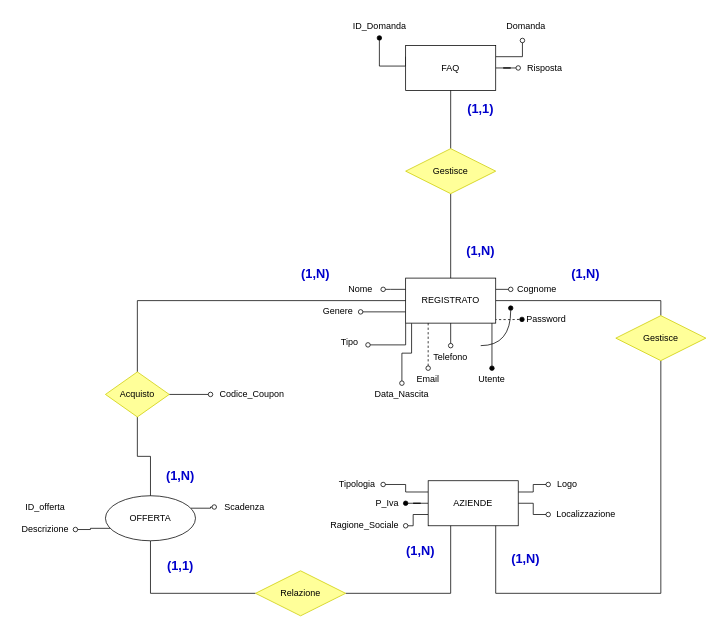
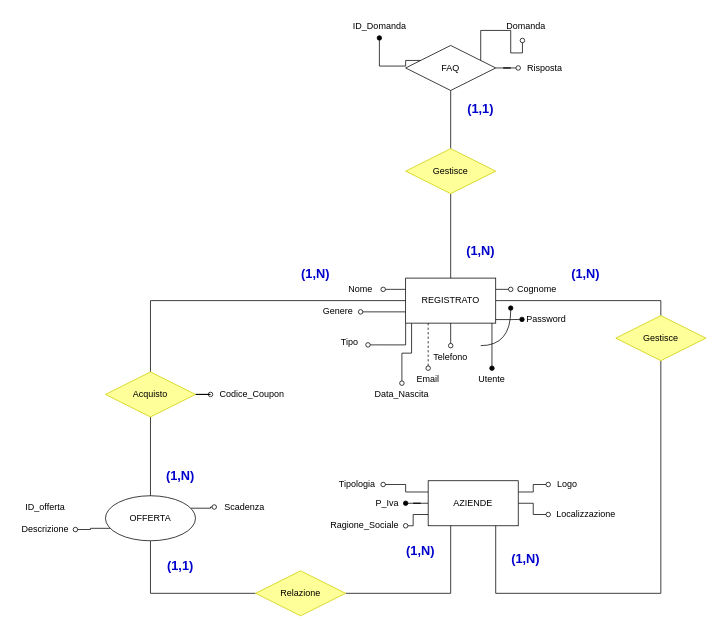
  <mxCell id="0" />
  <mxCell id="1" parent="0" />
- <mxCell id="2" value="" style="edgeStyle=orthogonalEdgeStyle;rounded=0;orthogonalLoop=1;jettySize=auto;html=1;endArrow=oval;endFill=1;exitX=0.986;exitY=0.921;exitDx=0;exitDy=0;exitPerimeter=0;dashed=1;" parent="1" source="9" target="20" edge="1"><mxGeometry relative="1" as="geometry" /></mxCell>
+ <mxCell id="2" value="" style="edgeStyle=orthogonalEdgeStyle;rounded=0;orthogonalLoop=1;jettySize=auto;html=1;endArrow=oval;endFill=1;exitX=0.986;exitY=0.921;exitDx=0;exitDy=0;exitPerimeter=0;" parent="1" source="9" target="20" edge="1"><mxGeometry relative="1" as="geometry" /></mxCell>
  <mxCell id="3" value="" style="edgeStyle=orthogonalEdgeStyle;rounded=0;orthogonalLoop=1;jettySize=auto;html=1;endArrow=oval;endFill=0;exitX=0.066;exitY=1.003;exitDx=0;exitDy=0;exitPerimeter=0;" parent="1" source="9" target="16" edge="1"><mxGeometry relative="1" as="geometry" /></mxCell>
  <mxCell id="4" value="" style="edgeStyle=orthogonalEdgeStyle;rounded=0;orthogonalLoop=1;jettySize=auto;html=1;endArrow=oval;endFill=0;exitX=0;exitY=0.75;exitDx=0;exitDy=0;" parent="1" source="9" target="15" edge="1"><mxGeometry relative="1" as="geometry" /></mxCell>
  <mxCell id="5" style="edgeStyle=orthogonalEdgeStyle;rounded=0;orthogonalLoop=1;jettySize=auto;html=1;exitX=0;exitY=0.25;exitDx=0;exitDy=0;entryX=1;entryY=0.5;entryDx=0;entryDy=0;endArrow=oval;endFill=0;" parent="1" source="9" target="13" edge="1"><mxGeometry relative="1" as="geometry"><Array as="points"><mxPoint x="520" y="385" /><mxPoint x="520" y="385" /></Array></mxGeometry></mxCell>
  <mxCell id="6" style="edgeStyle=orthogonalEdgeStyle;rounded=0;orthogonalLoop=1;jettySize=auto;html=1;exitX=1;exitY=0.25;exitDx=0;exitDy=0;entryX=0;entryY=0.5;entryDx=0;entryDy=0;endArrow=oval;endFill=0;" parent="1" source="9" target="14" edge="1"><mxGeometry relative="1" as="geometry" /></mxCell>
  <mxCell id="7" style="edgeStyle=orthogonalEdgeStyle;rounded=0;orthogonalLoop=1;jettySize=auto;html=1;exitX=0;exitY=1;exitDx=0;exitDy=0;entryX=0.996;entryY=0.633;entryDx=0;entryDy=0;entryPerimeter=0;endArrow=oval;endFill=0;" parent="1" source="9" target="59" edge="1"><mxGeometry relative="1" as="geometry" /></mxCell>
  <mxCell id="8" style="edgeStyle=orthogonalEdgeStyle;rounded=0;orthogonalLoop=1;jettySize=auto;html=1;exitX=1;exitY=0.5;exitDx=0;exitDy=0;entryX=0.5;entryY=0;entryDx=0;entryDy=0;endArrow=none;endFill=0;" parent="1" source="9" target="48" edge="1"><mxGeometry relative="1" as="geometry" /></mxCell>
  <mxCell id="9" value="REGISTRATO" style="rounded=0;whiteSpace=wrap;html=1;" parent="1" vertex="1"><mxGeometry x="540" y="370" width="120" height="60" as="geometry" /></mxCell>
  <mxCell id="10" value="" style="endArrow=none;html=1;rounded=0;strokeWidth=1;endFill=0;startArrow=oval;startFill=1;exitX=0.5;exitY=0;exitDx=0;exitDy=0;" parent="1" source="11" edge="1"><mxGeometry width="50" height="50" relative="1" as="geometry"><mxPoint x="485" y="530" as="sourcePoint" /><mxPoint x="655" y="430" as="targetPoint" /></mxGeometry></mxCell>
  <mxCell id="11" value="Utente" style="text;html=1;strokeColor=none;fillColor=none;align=center;verticalAlign=middle;whiteSpace=wrap;rounded=0;" parent="1" vertex="1"><mxGeometry x="630" y="490" width="50" height="30" as="geometry" /></mxCell>
  <mxCell id="12" value="" style="endArrow=none;html=1;rounded=0;startArrow=oval;startFill=0;exitX=0.5;exitY=0;exitDx=0;exitDy=0;" parent="1" source="19" target="9" edge="1"><mxGeometry width="50" height="50" relative="1" as="geometry"><mxPoint x="570" y="460" as="sourcePoint" /><mxPoint x="485" y="480" as="targetPoint" /></mxGeometry></mxCell>
  <mxCell id="13" value="Nome" style="text;html=1;strokeColor=none;fillColor=none;align=center;verticalAlign=middle;whiteSpace=wrap;rounded=0;" parent="1" vertex="1"><mxGeometry x="450" y="370" width="60" height="30" as="geometry" /></mxCell>
  <mxCell id="14" value="Cognome" style="text;html=1;strokeColor=none;fillColor=none;align=center;verticalAlign=middle;whiteSpace=wrap;rounded=0;" parent="1" vertex="1"><mxGeometry x="680" y="370" width="70" height="30" as="geometry" /></mxCell>
  <mxCell id="15" value="Genere" style="text;html=1;strokeColor=none;fillColor=none;align=center;verticalAlign=middle;whiteSpace=wrap;rounded=0;" parent="1" vertex="1"><mxGeometry x="420" y="400" width="60" height="30" as="geometry" /></mxCell>
  <mxCell id="16" value="Data_Nascita" style="text;html=1;strokeColor=none;fillColor=none;align=center;verticalAlign=middle;whiteSpace=wrap;rounded=0;" parent="1" vertex="1"><mxGeometry x="490" y="510" width="90" height="30" as="geometry" /></mxCell>
  <mxCell id="17" style="edgeStyle=orthogonalEdgeStyle;rounded=0;orthogonalLoop=1;jettySize=auto;html=1;exitX=0.5;exitY=0;exitDx=0;exitDy=0;entryX=0.25;entryY=1;entryDx=0;entryDy=0;endArrow=none;endFill=0;startArrow=oval;startFill=0;dashed=1;" parent="1" source="18" target="9" edge="1"><mxGeometry relative="1" as="geometry" /></mxCell>
  <mxCell id="18" value="Email" style="text;html=1;strokeColor=none;fillColor=none;align=center;verticalAlign=middle;whiteSpace=wrap;rounded=0;" parent="1" vertex="1"><mxGeometry x="540" y="490" width="60" height="30" as="geometry" /></mxCell>
  <mxCell id="19" value="Telefono" style="text;html=1;strokeColor=none;fillColor=none;align=center;verticalAlign=middle;whiteSpace=wrap;rounded=0;" parent="1" vertex="1"><mxGeometry x="570" y="460" width="60" height="30" as="geometry" /></mxCell>
  <mxCell id="20" value="Password" style="text;html=1;strokeColor=none;fillColor=none;align=center;verticalAlign=middle;whiteSpace=wrap;rounded=0;" parent="1" vertex="1"><mxGeometry x="695" y="410" width="65" height="30" as="geometry" /></mxCell>
  <mxCell id="21" value="" style="endArrow=oval;html=1;endFill=1;curved=1;" parent="1" edge="1"><mxGeometry width="50" height="50" relative="1" as="geometry"><mxPoint x="640" y="460" as="sourcePoint" /><mxPoint x="680" y="410" as="targetPoint" /><Array as="points"><mxPoint x="680" y="460" /></Array></mxGeometry></mxCell>
  <mxCell id="22" style="edgeStyle=orthogonalEdgeStyle;rounded=0;orthogonalLoop=1;jettySize=auto;html=1;exitX=0;exitY=0.75;exitDx=0;exitDy=0;entryX=1;entryY=0.5;entryDx=0;entryDy=0;endArrow=oval;endFill=0;" parent="1" source="25" target="26" edge="1"><mxGeometry relative="1" as="geometry" /></mxCell>
  <mxCell id="23" style="edgeStyle=orthogonalEdgeStyle;rounded=0;orthogonalLoop=1;jettySize=auto;html=1;exitX=1;exitY=0.25;exitDx=0;exitDy=0;endArrow=oval;endFill=0;" parent="1" source="25" target="28" edge="1"><mxGeometry relative="1" as="geometry" /></mxCell>
  <mxCell id="24" style="edgeStyle=orthogonalEdgeStyle;rounded=0;orthogonalLoop=1;jettySize=auto;html=1;exitX=0.5;exitY=1;exitDx=0;exitDy=0;entryX=0;entryY=0.5;entryDx=0;entryDy=0;endArrow=none;endFill=0;" parent="1" source="25" target="46" edge="1"><mxGeometry relative="1" as="geometry" /></mxCell>
  <mxCell id="25" value="OFFERTA" style="ellipse;whiteSpace=wrap;html=1;" parent="1" vertex="1"><mxGeometry x="140" y="660" width="120" height="60" as="geometry" /></mxCell>
  <mxCell id="26" value="Descrizione" style="text;html=1;strokeColor=none;fillColor=none;align=center;verticalAlign=middle;whiteSpace=wrap;rounded=0;" parent="1" vertex="1"><mxGeometry x="20" y="690" width="80" height="30" as="geometry" /></mxCell>
  <mxCell id="27" value="ID_offerta" style="text;html=1;strokeColor=none;fillColor=none;align=center;verticalAlign=middle;whiteSpace=wrap;rounded=0;" parent="1" vertex="1"><mxGeometry x="25" y="660" width="70" height="30" as="geometry" /></mxCell>
  <mxCell id="28" value="Scadenza" style="text;html=1;align=center;verticalAlign=middle;resizable=0;points=[];autosize=1;strokeColor=none;fillColor=none;" parent="1" vertex="1"><mxGeometry x="285" y="660" width="80" height="30" as="geometry" /></mxCell>
  <mxCell id="29" style="edgeStyle=orthogonalEdgeStyle;rounded=0;orthogonalLoop=1;jettySize=auto;html=1;exitX=0.5;exitY=1;exitDx=0;exitDy=0;entryX=0.5;entryY=0;entryDx=0;entryDy=0;endArrow=none;endFill=0;" parent="1" source="32" target="25" edge="1"><mxGeometry relative="1" as="geometry"><Array as="points" /><mxPoint x="200" y="634.5" as="targetPoint" /></mxGeometry></mxCell>
  <mxCell id="30" style="edgeStyle=orthogonalEdgeStyle;rounded=0;orthogonalLoop=1;jettySize=auto;html=1;exitX=0.5;exitY=0;exitDx=0;exitDy=0;entryX=0;entryY=0.5;entryDx=0;entryDy=0;endArrow=none;endFill=0;" parent="1" source="32" target="9" edge="1"><mxGeometry relative="1" as="geometry"><mxPoint x="200" y="530" as="targetPoint" /></mxGeometry></mxCell>
  <mxCell id="31" style="edgeStyle=orthogonalEdgeStyle;rounded=0;orthogonalLoop=1;jettySize=auto;html=1;exitX=1;exitY=0.5;exitDx=0;exitDy=0;endArrow=oval;endFill=0;" parent="1" source="32" target="33" edge="1"><mxGeometry relative="1" as="geometry" /></mxCell>
- <mxCell id="32" value="Acquisto" style="shape=rhombus;perimeter=rhombusPerimeter;whiteSpace=wrap;html=1;align=center;strokeColor=#CCCC00;fillColor=#FFFF99;" parent="1" vertex="1"><mxGeometry x="140" y="495" width="85" height="60" as="geometry" /></mxCell>
+ <mxCell id="32" value="Acquisto" style="shape=rhombus;perimeter=rhombusPerimeter;whiteSpace=wrap;html=1;align=center;strokeColor=#CCCC00;fillColor=#FFFF99;" parent="1" vertex="1"><mxGeometry x="140" y="495" width="120" height="60" as="geometry" /></mxCell>
  <mxCell id="33" value="Codice_Coupon" style="text;html=1;align=center;verticalAlign=middle;resizable=0;points=[];autosize=1;strokeColor=none;fillColor=none;" parent="1" vertex="1"><mxGeometry x="280" y="510" width="110" height="30" as="geometry" /></mxCell>
  <mxCell id="34" style="edgeStyle=orthogonalEdgeStyle;rounded=0;orthogonalLoop=1;jettySize=auto;html=1;exitX=0;exitY=0.5;exitDx=0;exitDy=0;endArrow=oval;endFill=1;" parent="1" source="39" target="41" edge="1"><mxGeometry relative="1" as="geometry" /></mxCell>
  <mxCell id="35" style="edgeStyle=orthogonalEdgeStyle;rounded=0;orthogonalLoop=1;jettySize=auto;html=1;exitX=0;exitY=0.25;exitDx=0;exitDy=0;endArrow=oval;endFill=0;" parent="1" source="39" target="42" edge="1"><mxGeometry relative="1" as="geometry" /></mxCell>
  <mxCell id="36" style="edgeStyle=orthogonalEdgeStyle;rounded=0;orthogonalLoop=1;jettySize=auto;html=1;exitX=1;exitY=0.25;exitDx=0;exitDy=0;endArrow=oval;endFill=0;" parent="1" source="39" target="43" edge="1"><mxGeometry relative="1" as="geometry" /></mxCell>
  <mxCell id="37" style="edgeStyle=orthogonalEdgeStyle;rounded=0;orthogonalLoop=1;jettySize=auto;html=1;exitX=1;exitY=0.5;exitDx=0;exitDy=0;endArrow=oval;endFill=0;" parent="1" source="39" target="44" edge="1"><mxGeometry relative="1" as="geometry" /></mxCell>
  <mxCell id="38" style="edgeStyle=orthogonalEdgeStyle;rounded=0;orthogonalLoop=1;jettySize=auto;html=1;exitX=0;exitY=0.75;exitDx=0;exitDy=0;endArrow=oval;endFill=0;" parent="1" source="39" target="40" edge="1"><mxGeometry relative="1" as="geometry" /></mxCell>
  <mxCell id="39" value="AZIENDE" style="rounded=0;whiteSpace=wrap;html=1;" parent="1" vertex="1"><mxGeometry x="570" y="640" width="120" height="60" as="geometry" /></mxCell>
  <mxCell id="40" value="Ragione_Sociale" style="text;html=1;align=center;verticalAlign=middle;resizable=0;points=[];autosize=1;strokeColor=none;fillColor=none;" parent="1" vertex="1"><mxGeometry x="430" y="685" width="110" height="30" as="geometry" /></mxCell>
  <mxCell id="41" value="P_Iva" style="text;html=1;align=center;verticalAlign=middle;resizable=0;points=[];autosize=1;strokeColor=none;fillColor=none;" parent="1" vertex="1"><mxGeometry x="490" y="655" width="50" height="30" as="geometry" /></mxCell>
  <mxCell id="42" value="Tipologia" style="text;html=1;align=center;verticalAlign=middle;resizable=0;points=[];autosize=1;strokeColor=none;fillColor=none;" parent="1" vertex="1"><mxGeometry x="440" y="630" width="70" height="30" as="geometry" /></mxCell>
  <mxCell id="43" value="Logo" style="text;html=1;align=center;verticalAlign=middle;resizable=0;points=[];autosize=1;strokeColor=none;fillColor=none;" parent="1" vertex="1"><mxGeometry x="730" y="630" width="50" height="30" as="geometry" /></mxCell>
  <mxCell id="44" value="Localizzazione" style="text;html=1;align=center;verticalAlign=middle;resizable=0;points=[];autosize=1;strokeColor=none;fillColor=none;" parent="1" vertex="1"><mxGeometry x="730" y="670" width="100" height="30" as="geometry" /></mxCell>
  <mxCell id="45" style="edgeStyle=orthogonalEdgeStyle;rounded=0;orthogonalLoop=1;jettySize=auto;html=1;exitX=1;exitY=0.5;exitDx=0;exitDy=0;endArrow=none;endFill=0;" parent="1" source="46" edge="1"><mxGeometry relative="1" as="geometry"><mxPoint x="600" y="700" as="targetPoint" /><Array as="points"><mxPoint x="600" y="790" /><mxPoint x="600" y="700" /></Array></mxGeometry></mxCell>
  <mxCell id="46" value="Relazione" style="shape=rhombus;perimeter=rhombusPerimeter;whiteSpace=wrap;html=1;align=center;strokeColor=#CCCC00;fillColor=#FFFF99;" parent="1" vertex="1"><mxGeometry x="340" y="760" width="120" height="60" as="geometry" /></mxCell>
  <mxCell id="47" style="edgeStyle=orthogonalEdgeStyle;rounded=0;orthogonalLoop=1;jettySize=auto;html=1;exitX=0.5;exitY=1;exitDx=0;exitDy=0;entryX=0.75;entryY=1;entryDx=0;entryDy=0;endArrow=none;endFill=0;" parent="1" source="48" target="39" edge="1"><mxGeometry relative="1" as="geometry"><Array as="points"><mxPoint x="880" y="790" /><mxPoint x="660" y="790" /></Array></mxGeometry></mxCell>
  <mxCell id="48" value="Gestisce" style="shape=rhombus;perimeter=rhombusPerimeter;whiteSpace=wrap;html=1;align=center;strokeColor=#CCCC00;fillColor=#FFFF99;" parent="1" vertex="1"><mxGeometry x="820" y="420" width="120" height="60" as="geometry" /></mxCell>
  <mxCell id="49" style="edgeStyle=orthogonalEdgeStyle;rounded=0;orthogonalLoop=1;jettySize=auto;html=1;exitX=0;exitY=0.25;exitDx=0;exitDy=0;endArrow=oval;endFill=1;" parent="1" source="52" target="58" edge="1"><mxGeometry relative="1" as="geometry"><Array as="points"><mxPoint x="540" y="87.5" /><mxPoint x="505" y="87.5" /></Array></mxGeometry></mxCell>
  <mxCell id="50" style="edgeStyle=orthogonalEdgeStyle;rounded=0;orthogonalLoop=1;jettySize=auto;html=1;exitX=1;exitY=0.25;exitDx=0;exitDy=0;entryX=0.445;entryY=1.113;entryDx=0;entryDy=0;entryPerimeter=0;endArrow=oval;endFill=0;" parent="1" source="52" target="56" edge="1"><mxGeometry relative="1" as="geometry" /></mxCell>
  <mxCell id="51" style="edgeStyle=orthogonalEdgeStyle;rounded=0;orthogonalLoop=1;jettySize=auto;html=1;exitX=1;exitY=0.5;exitDx=0;exitDy=0;endArrow=oval;endFill=0;" parent="1" source="52" target="57" edge="1"><mxGeometry relative="1" as="geometry" /></mxCell>
- <mxCell id="52" value="FAQ" style="whiteSpace=wrap;html=1;" parent="1" vertex="1"><mxGeometry x="540" y="60" width="120" height="60" as="geometry" /></mxCell>
+ <mxCell id="52" value="FAQ" style="rhombus;whiteSpace=wrap;html=1;" parent="1" vertex="1"><mxGeometry x="540" y="60" width="120" height="60" as="geometry" /></mxCell>
  <mxCell id="53" style="edgeStyle=orthogonalEdgeStyle;rounded=0;orthogonalLoop=1;jettySize=auto;html=1;exitX=0.5;exitY=0;exitDx=0;exitDy=0;entryX=0.5;entryY=1;entryDx=0;entryDy=0;endArrow=none;endFill=0;" parent="1" source="55" target="52" edge="1"><mxGeometry relative="1" as="geometry" /></mxCell>
  <mxCell id="54" style="edgeStyle=orthogonalEdgeStyle;rounded=0;orthogonalLoop=1;jettySize=auto;html=1;exitX=0.5;exitY=1;exitDx=0;exitDy=0;entryX=0.5;entryY=0;entryDx=0;entryDy=0;endArrow=none;endFill=0;" parent="1" source="55" target="9" edge="1"><mxGeometry relative="1" as="geometry"><Array as="points"><mxPoint x="600" y="258" /></Array></mxGeometry></mxCell>
  <mxCell id="55" value="Gestisce" style="shape=rhombus;perimeter=rhombusPerimeter;whiteSpace=wrap;html=1;align=center;strokeColor=#CCCC00;fillColor=#FFFF99;" parent="1" vertex="1"><mxGeometry x="540" y="197.5" width="120" height="60" as="geometry" /></mxCell>
  <mxCell id="56" value="Domanda" style="text;html=1;align=center;verticalAlign=middle;resizable=0;points=[];autosize=1;strokeColor=none;fillColor=none;" parent="1" vertex="1"><mxGeometry x="660" y="20" width="80" height="30" as="geometry" /></mxCell>
  <mxCell id="57" value="Risposta" style="text;html=1;align=center;verticalAlign=middle;resizable=0;points=[];autosize=1;strokeColor=none;fillColor=none;" parent="1" vertex="1"><mxGeometry x="690" y="75" width="70" height="30" as="geometry" /></mxCell>
  <mxCell id="58" value="ID_Domanda" style="text;html=1;align=center;verticalAlign=middle;resizable=0;points=[];autosize=1;strokeColor=none;fillColor=none;" parent="1" vertex="1"><mxGeometry x="460" y="20" width="90" height="30" as="geometry" /></mxCell>
  <mxCell id="59" value="Tipo&lt;br&gt;" style="text;html=1;align=center;verticalAlign=middle;resizable=0;points=[];autosize=1;strokeColor=none;fillColor=none;" parent="1" vertex="1"><mxGeometry x="440" y="440" width="50" height="30" as="geometry" /></mxCell>
  <mxCell id="60" value="(1,N)" style="text;html=1;strokeColor=none;fillColor=none;align=center;verticalAlign=middle;whiteSpace=wrap;rounded=0;fontColor=#0000CC;fontSize=17;fontStyle=1" parent="1" vertex="1"><mxGeometry x="210" y="620" width="60" height="30" as="geometry" /></mxCell>
  <mxCell id="61" value="(1,N)" style="text;html=1;strokeColor=none;fillColor=none;align=center;verticalAlign=middle;whiteSpace=wrap;rounded=0;fontColor=#0000CC;fontSize=17;fontStyle=1" parent="1" vertex="1"><mxGeometry x="390" y="350" width="60" height="30" as="geometry" /></mxCell>
  <mxCell id="62" value="(1,N)" style="text;html=1;strokeColor=none;fillColor=none;align=center;verticalAlign=middle;whiteSpace=wrap;rounded=0;fontColor=#0000CC;fontSize=17;fontStyle=1" parent="1" vertex="1"><mxGeometry x="750" y="350" width="60" height="30" as="geometry" /></mxCell>
  <mxCell id="63" value="(1,N)" style="text;html=1;strokeColor=none;fillColor=none;align=center;verticalAlign=middle;whiteSpace=wrap;rounded=0;fontColor=#0000CC;fontSize=17;fontStyle=1" parent="1" vertex="1"><mxGeometry x="670" y="730" width="60" height="30" as="geometry" /></mxCell>
  <mxCell id="64" value="(1,N)" style="text;html=1;strokeColor=none;fillColor=none;align=center;verticalAlign=middle;whiteSpace=wrap;rounded=0;fontColor=#0000CC;fontSize=17;fontStyle=1" parent="1" vertex="1"><mxGeometry x="530" y="720" width="60" height="30" as="geometry" /></mxCell>
  <mxCell id="65" value="(1,1)" style="text;html=1;strokeColor=none;fillColor=none;align=center;verticalAlign=middle;whiteSpace=wrap;rounded=0;fontColor=#0000CC;fontSize=17;fontStyle=1" parent="1" vertex="1"><mxGeometry x="210" y="740" width="60" height="30" as="geometry" /></mxCell>
  <mxCell id="66" value="(1,N)" style="text;html=1;strokeColor=none;fillColor=none;align=center;verticalAlign=middle;whiteSpace=wrap;rounded=0;fontColor=#0000CC;fontSize=17;fontStyle=1" parent="1" vertex="1"><mxGeometry x="610" y="320" width="60" height="30" as="geometry" /></mxCell>
  <mxCell id="67" value="(1,1)" style="text;html=1;strokeColor=none;fillColor=none;align=center;verticalAlign=middle;whiteSpace=wrap;rounded=0;fontColor=#0000CC;fontSize=17;fontStyle=1" parent="1" vertex="1"><mxGeometry x="610" y="130" width="60" height="30" as="geometry" /></mxCell>
